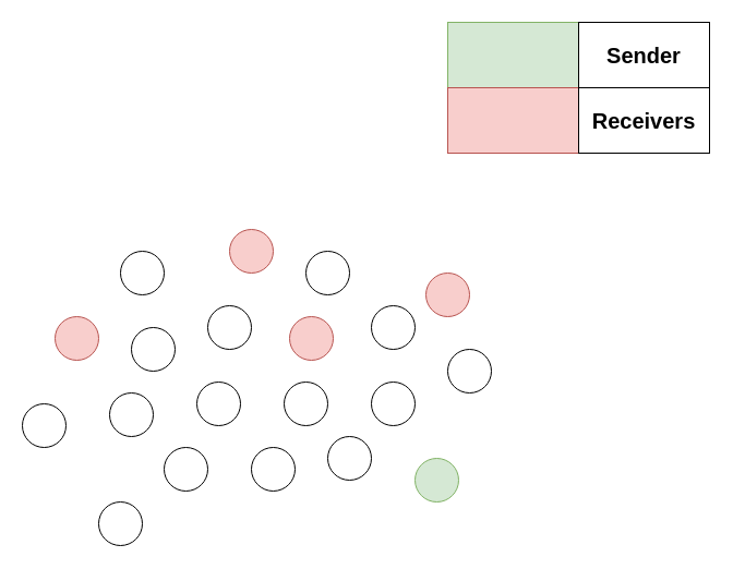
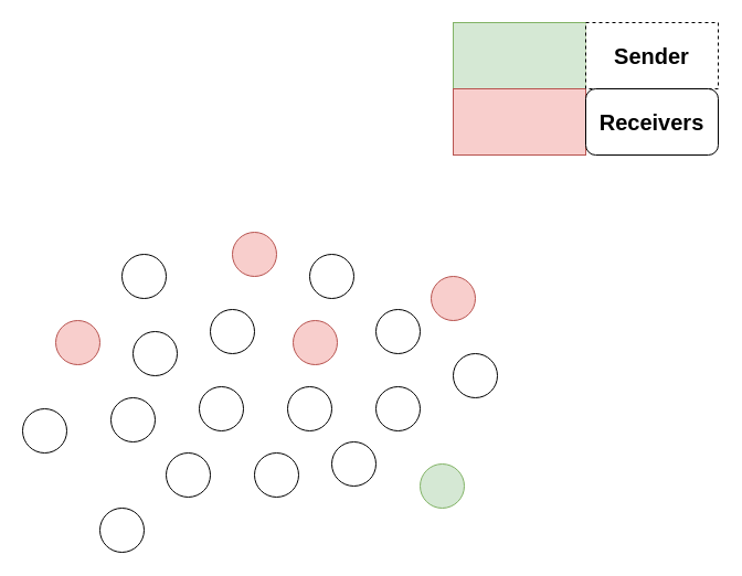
  <mxCell id="0" />
  <mxCell id="1" parent="0" />
  <mxCell id="2" value="" style="ellipse;whiteSpace=wrap;html=1;aspect=fixed;" vertex="1" parent="1"><mxGeometry x="230" y="410" width="40" height="40" as="geometry" /></mxCell>
  <mxCell id="3" value="" style="ellipse;whiteSpace=wrap;html=1;aspect=fixed;fillColor=#f8cecc;strokeColor=#b85450;" vertex="1" parent="1"><mxGeometry x="265" y="290" width="40" height="40" as="geometry" /></mxCell>
  <mxCell id="4" value="" style="ellipse;whiteSpace=wrap;html=1;aspect=fixed;" vertex="1" parent="1"><mxGeometry x="190" y="280" width="40" height="40" as="geometry" /></mxCell>
  <mxCell id="5" value="" style="ellipse;whiteSpace=wrap;html=1;aspect=fixed;" vertex="1" parent="1"><mxGeometry x="100" y="360" width="40" height="40" as="geometry" /></mxCell>
  <mxCell id="6" value="" style="ellipse;whiteSpace=wrap;html=1;aspect=fixed;" vertex="1" parent="1"><mxGeometry x="340" y="350" width="40" height="40" as="geometry" /></mxCell>
  <mxCell id="7" value="" style="ellipse;whiteSpace=wrap;html=1;aspect=fixed;" vertex="1" parent="1"><mxGeometry x="180" y="350" width="40" height="40" as="geometry" /></mxCell>
  <mxCell id="8" value="" style="ellipse;whiteSpace=wrap;html=1;aspect=fixed;" vertex="1" parent="1"><mxGeometry x="260" y="350" width="40" height="40" as="geometry" /></mxCell>
  <mxCell id="9" value="" style="ellipse;whiteSpace=wrap;html=1;aspect=fixed;" vertex="1" parent="1"><mxGeometry x="120" y="300" width="40" height="40" as="geometry" /></mxCell>
  <mxCell id="10" value="" style="ellipse;whiteSpace=wrap;html=1;aspect=fixed;" vertex="1" parent="1"><mxGeometry x="110" y="230" width="40" height="40" as="geometry" /></mxCell>
  <mxCell id="11" value="" style="ellipse;whiteSpace=wrap;html=1;aspect=fixed;" vertex="1" parent="1"><mxGeometry x="150" y="410" width="40" height="40" as="geometry" /></mxCell>
  <mxCell id="12" value="" style="ellipse;whiteSpace=wrap;html=1;aspect=fixed;fillColor=#f8cecc;strokeColor=#b85450;" vertex="1" parent="1"><mxGeometry x="210" y="210" width="40" height="40" as="geometry" /></mxCell>
  <mxCell id="13" value="" style="ellipse;whiteSpace=wrap;html=1;aspect=fixed;" vertex="1" parent="1"><mxGeometry x="280" y="230" width="40" height="40" as="geometry" /></mxCell>
  <mxCell id="14" value="" style="ellipse;whiteSpace=wrap;html=1;aspect=fixed;fillColor=#f8cecc;strokeColor=#b85450;" vertex="1" parent="1"><mxGeometry x="390" y="250" width="40" height="40" as="geometry" /></mxCell>
  <mxCell id="15" value="" style="ellipse;whiteSpace=wrap;html=1;aspect=fixed;" vertex="1" parent="1"><mxGeometry x="340" y="280" width="40" height="40" as="geometry" /></mxCell>
  <mxCell id="16" value="" style="ellipse;whiteSpace=wrap;html=1;aspect=fixed;" vertex="1" parent="1"><mxGeometry x="410" y="320" width="40" height="40" as="geometry" /></mxCell>
  <mxCell id="17" value="" style="ellipse;whiteSpace=wrap;html=1;aspect=fixed;" vertex="1" parent="1"><mxGeometry x="300" y="400" width="40" height="40" as="geometry" /></mxCell>
  <mxCell id="18" value="" style="ellipse;whiteSpace=wrap;html=1;aspect=fixed;fillColor=#f8cecc;strokeColor=#b85450;" vertex="1" parent="1"><mxGeometry x="50" y="290" width="40" height="40" as="geometry" /></mxCell>
  <mxCell id="19" value="" style="ellipse;whiteSpace=wrap;html=1;aspect=fixed;" vertex="1" parent="1"><mxGeometry x="20" y="370" width="40" height="40" as="geometry" /></mxCell>
  <mxCell id="20" value="" style="ellipse;whiteSpace=wrap;html=1;aspect=fixed;" vertex="1" parent="1"><mxGeometry x="90" y="460" width="40" height="40" as="geometry" /></mxCell>
  <mxCell id="21" value="" style="ellipse;whiteSpace=wrap;html=1;aspect=fixed;fillColor=#d5e8d4;strokeColor=#82b366;" vertex="1" parent="1"><mxGeometry x="380" y="420" width="40" height="40" as="geometry" /></mxCell>
  <mxCell id="22" value="" style="rounded=0;whiteSpace=wrap;html=1;fillColor=#d5e8d4;strokeColor=#82b366;" vertex="1" parent="1"><mxGeometry x="410" y="20" width="120" height="60" as="geometry" /></mxCell>
  <mxCell id="23" value="" style="rounded=0;whiteSpace=wrap;html=1;fillColor=#f8cecc;strokeColor=#b85450;" vertex="1" parent="1"><mxGeometry x="410" y="80" width="120" height="60" as="geometry" /></mxCell>
- <mxCell id="24" value="&lt;font style=&quot;font-size: 20px&quot;&gt;&lt;b&gt;Sender&lt;/b&gt;&lt;/font&gt;" style="rounded=0;whiteSpace=wrap;html=1;" vertex="1" parent="1"><mxGeometry x="530" y="20" width="120" height="60" as="geometry" /></mxCell>
- <mxCell id="25" value="&lt;font style=&quot;font-size: 20px&quot;&gt;&lt;b&gt;Receivers&lt;/b&gt;&lt;/font&gt;" style="rounded=0;whiteSpace=wrap;html=1;" vertex="1" parent="1"><mxGeometry x="530" y="80" width="120" height="60" as="geometry" /></mxCell>
+ <mxCell id="24" value="&lt;font style=&quot;font-size: 20px&quot;&gt;&lt;b&gt;Sender&lt;/b&gt;&lt;/font&gt;" style="rounded=0;whiteSpace=wrap;html=1;dashed=1;" vertex="1" parent="1"><mxGeometry x="530" y="20" width="120" height="60" as="geometry" /></mxCell>
+ <mxCell id="25" value="&lt;font style=&quot;font-size: 20px&quot;&gt;&lt;b&gt;Receivers&lt;/b&gt;&lt;/font&gt;" style="whiteSpace=wrap;html=1;rounded=1;" vertex="1" parent="1"><mxGeometry x="530" y="80" width="120" height="60" as="geometry" /></mxCell>
